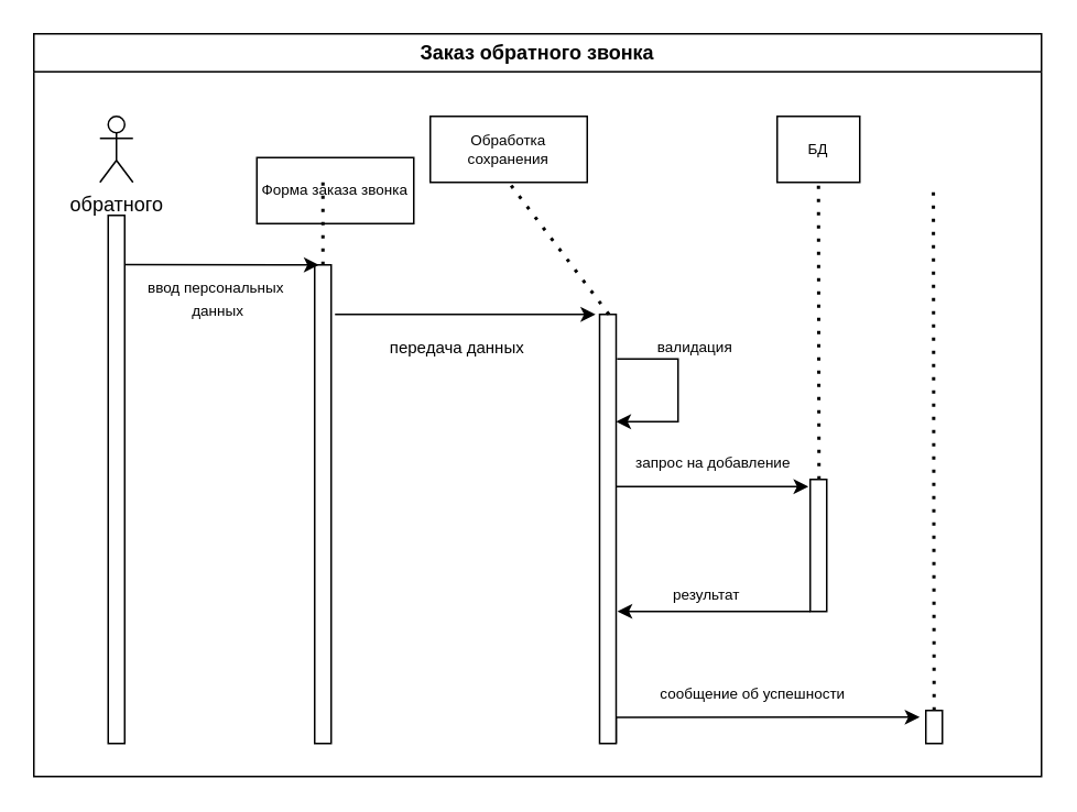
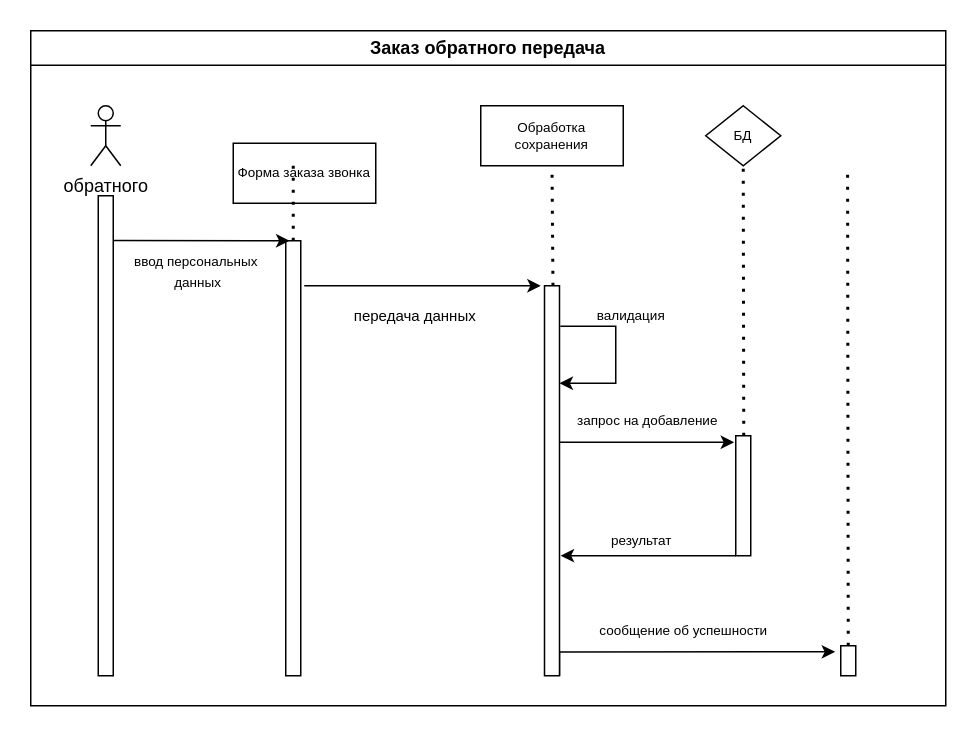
  <mxCell id="0" />
  <mxCell id="1" parent="0" />
- <mxCell id="2" value="Заказ обратного звонка" style="swimlane;whiteSpace=wrap;html=1;" vertex="1" parent="1"><mxGeometry x="20" y="20" width="610" height="450" as="geometry" /></mxCell>
+ <mxCell id="2" value="Заказ обратного передача" style="swimlane;whiteSpace=wrap;html=1;" vertex="1" parent="1"><mxGeometry x="20" y="20" width="610" height="450" as="geometry" /></mxCell>
  <mxCell id="3" value="обратного" style="shape=umlActor;verticalLabelPosition=bottom;verticalAlign=top;html=1;outlineConnect=0;" vertex="1" parent="2"><mxGeometry x="40" y="50" width="20" height="40" as="geometry" /></mxCell>
  <mxCell id="4" value="" style="rounded=0;whiteSpace=wrap;html=1;" vertex="1" parent="2"><mxGeometry x="45" y="110" width="10" height="320" as="geometry" /></mxCell>
  <mxCell id="5" value="" style="rounded=0;whiteSpace=wrap;html=1;" vertex="1" parent="2"><mxGeometry x="170" y="140" width="10" height="290" as="geometry" /></mxCell>
  <mxCell id="6" value="&lt;font style=&quot;font-size: 9px;&quot;&gt;ввод персональных&lt;br&gt;&amp;nbsp;данных&lt;/font&gt;" style="endArrow=classic;html=1;rounded=0;entryX=0.25;entryY=0;entryDx=0;entryDy=0;exitX=0.982;exitY=0.093;exitDx=0;exitDy=0;exitPerimeter=0;" edge="1" parent="2" source="4" target="5"><mxGeometry x="-0.061" y="-20" width="50" height="50" relative="1" as="geometry"><mxPoint x="60" y="140" as="sourcePoint" /><mxPoint x="140" y="130" as="targetPoint" /><mxPoint as="offset" /></mxGeometry></mxCell>
  <mxCell id="7" value="Форма заказа звонка" style="rounded=0;whiteSpace=wrap;html=1;fontSize=9;" vertex="1" parent="2"><mxGeometry x="135" y="75" width="95" height="40" as="geometry" /></mxCell>
  <mxCell id="8" value="" style="endArrow=none;dashed=1;html=1;dashPattern=1 3;strokeWidth=2;rounded=0;fontSize=9;exitX=0.5;exitY=0;exitDx=0;exitDy=0;" edge="1" parent="2" source="5"><mxGeometry width="50" height="50" relative="1" as="geometry"><mxPoint x="200" y="170" as="sourcePoint" /><mxPoint x="175" y="90" as="targetPoint" /></mxGeometry></mxCell>
- <mxCell id="9" value="Обработка сохранения" style="rounded=0;whiteSpace=wrap;html=1;fontSize=9;" vertex="1" parent="2"><mxGeometry x="240" y="50" width="95" height="40" as="geometry" /></mxCell>
+ <mxCell id="9" value="Обработка сохранения" style="rounded=0;whiteSpace=wrap;html=1;fontSize=9;" vertex="1" parent="2"><mxGeometry x="300" y="50" width="95" height="40" as="geometry" /></mxCell>
  <mxCell id="10" value="запрос на добавление" style="edgeStyle=orthogonalEdgeStyle;rounded=0;orthogonalLoop=1;jettySize=auto;html=1;entryX=-0.109;entryY=0.054;entryDx=0;entryDy=0;entryPerimeter=0;fontSize=9;" edge="1" parent="2" source="12" target="19"><mxGeometry x="-0.012" y="14" relative="1" as="geometry"><Array as="points"><mxPoint x="411" y="274" /></Array><mxPoint as="offset" /></mxGeometry></mxCell>
  <mxCell id="11" value="сообщение об успешности" style="edgeStyle=orthogonalEdgeStyle;rounded=0;orthogonalLoop=1;jettySize=auto;html=1;exitX=1;exitY=1;exitDx=0;exitDy=0;entryX=-0.371;entryY=0.203;entryDx=0;entryDy=0;entryPerimeter=0;fontSize=9;" edge="1" parent="2" source="12" target="21"><mxGeometry x="-0.015" y="14" relative="1" as="geometry"><Array as="points"><mxPoint x="352" y="414" /></Array><mxPoint as="offset" /></mxGeometry></mxCell>
  <mxCell id="12" value="" style="rounded=0;whiteSpace=wrap;html=1;" vertex="1" parent="2"><mxGeometry x="342.5" y="170" width="10" height="260" as="geometry" /></mxCell>
  <mxCell id="13" value="&lt;font size=&quot;1&quot;&gt;передача данных&lt;/font&gt;" style="endArrow=classic;html=1;rounded=0;exitX=0.982;exitY=0.093;exitDx=0;exitDy=0;exitPerimeter=0;" edge="1" parent="2"><mxGeometry x="-0.061" y="-20" width="50" height="50" relative="1" as="geometry"><mxPoint x="182.32" y="170" as="sourcePoint" /><mxPoint x="340" y="170" as="targetPoint" /><mxPoint as="offset" /></mxGeometry></mxCell>
  <mxCell id="14" value="" style="endArrow=none;dashed=1;html=1;dashPattern=1 3;strokeWidth=2;rounded=0;fontSize=9;entryX=0.5;entryY=1;entryDx=0;entryDy=0;exitX=0.5;exitY=0;exitDx=0;exitDy=0;" edge="1" parent="2" target="9"><mxGeometry width="50" height="50" relative="1" as="geometry"><mxPoint x="348.15" y="170" as="sourcePoint" /><mxPoint x="346.85" y="121.44" as="targetPoint" /></mxGeometry></mxCell>
  <mxCell id="15" value="валидация" style="endArrow=classic;html=1;rounded=0;fontSize=9;exitX=1.055;exitY=0.104;exitDx=0;exitDy=0;exitPerimeter=0;entryX=1;entryY=0.25;entryDx=0;entryDy=0;" edge="1" parent="2" source="12" target="12"><mxGeometry x="-0.343" y="12" width="50" height="50" relative="1" as="geometry"><mxPoint x="370" y="240" as="sourcePoint" /><mxPoint x="390" y="230" as="targetPoint" /><Array as="points"><mxPoint x="390" y="197" /><mxPoint x="390" y="235" /></Array><mxPoint x="-2" y="-7" as="offset" /></mxGeometry></mxCell>
- <mxCell id="16" value="БД" style="rounded=0;whiteSpace=wrap;html=1;fontSize=9;" vertex="1" parent="2"><mxGeometry x="450" y="50" width="50" height="40" as="geometry" /></mxCell>
+ <mxCell id="16" value="БД" style="rhombus;whiteSpace=wrap;html=1;fontSize=9;" vertex="1" parent="2"><mxGeometry x="450" y="50" width="50" height="40" as="geometry" /></mxCell>
  <mxCell id="17" style="edgeStyle=orthogonalEdgeStyle;rounded=0;orthogonalLoop=1;jettySize=auto;html=1;exitX=0;exitY=1;exitDx=0;exitDy=0;entryX=1.076;entryY=0.692;entryDx=0;entryDy=0;entryPerimeter=0;fontSize=9;" edge="1" parent="2" source="19" target="12"><mxGeometry relative="1" as="geometry"><Array as="points"><mxPoint x="440" y="350" /><mxPoint x="440" y="350" /></Array></mxGeometry></mxCell>
  <mxCell id="18" value="результат" style="edgeLabel;html=1;align=center;verticalAlign=middle;resizable=0;points=[];fontSize=9;" vertex="1" connectable="0" parent="17"><mxGeometry x="0.091" relative="1" as="geometry"><mxPoint y="-10" as="offset" /></mxGeometry></mxCell>
  <mxCell id="19" value="" style="rounded=0;whiteSpace=wrap;html=1;" vertex="1" parent="2"><mxGeometry x="470" y="270" width="10" height="80" as="geometry" /></mxCell>
  <mxCell id="20" value="" style="endArrow=none;dashed=1;html=1;dashPattern=1 3;strokeWidth=2;rounded=0;fontSize=9;entryX=0.5;entryY=1;entryDx=0;entryDy=0;exitX=0.5;exitY=0;exitDx=0;exitDy=0;" edge="1" parent="2" target="16"><mxGeometry width="50" height="50" relative="1" as="geometry"><mxPoint x="475.33" y="270" as="sourcePoint" /><mxPoint x="474.68" y="190" as="targetPoint" /></mxGeometry></mxCell>
  <mxCell id="21" value="" style="rounded=0;whiteSpace=wrap;html=1;" vertex="1" parent="2"><mxGeometry x="540" y="410" width="10" height="20" as="geometry" /></mxCell>
  <mxCell id="22" value="" style="endArrow=none;dashed=1;html=1;dashPattern=1 3;strokeWidth=2;rounded=0;fontSize=9;entryX=0.5;entryY=1;entryDx=0;entryDy=0;exitX=0.5;exitY=0;exitDx=0;exitDy=0;" edge="1" parent="2" source="21"><mxGeometry width="50" height="50" relative="1" as="geometry"><mxPoint x="544.88" y="270" as="sourcePoint" /><mxPoint x="544.55" y="90" as="targetPoint" /></mxGeometry></mxCell>
